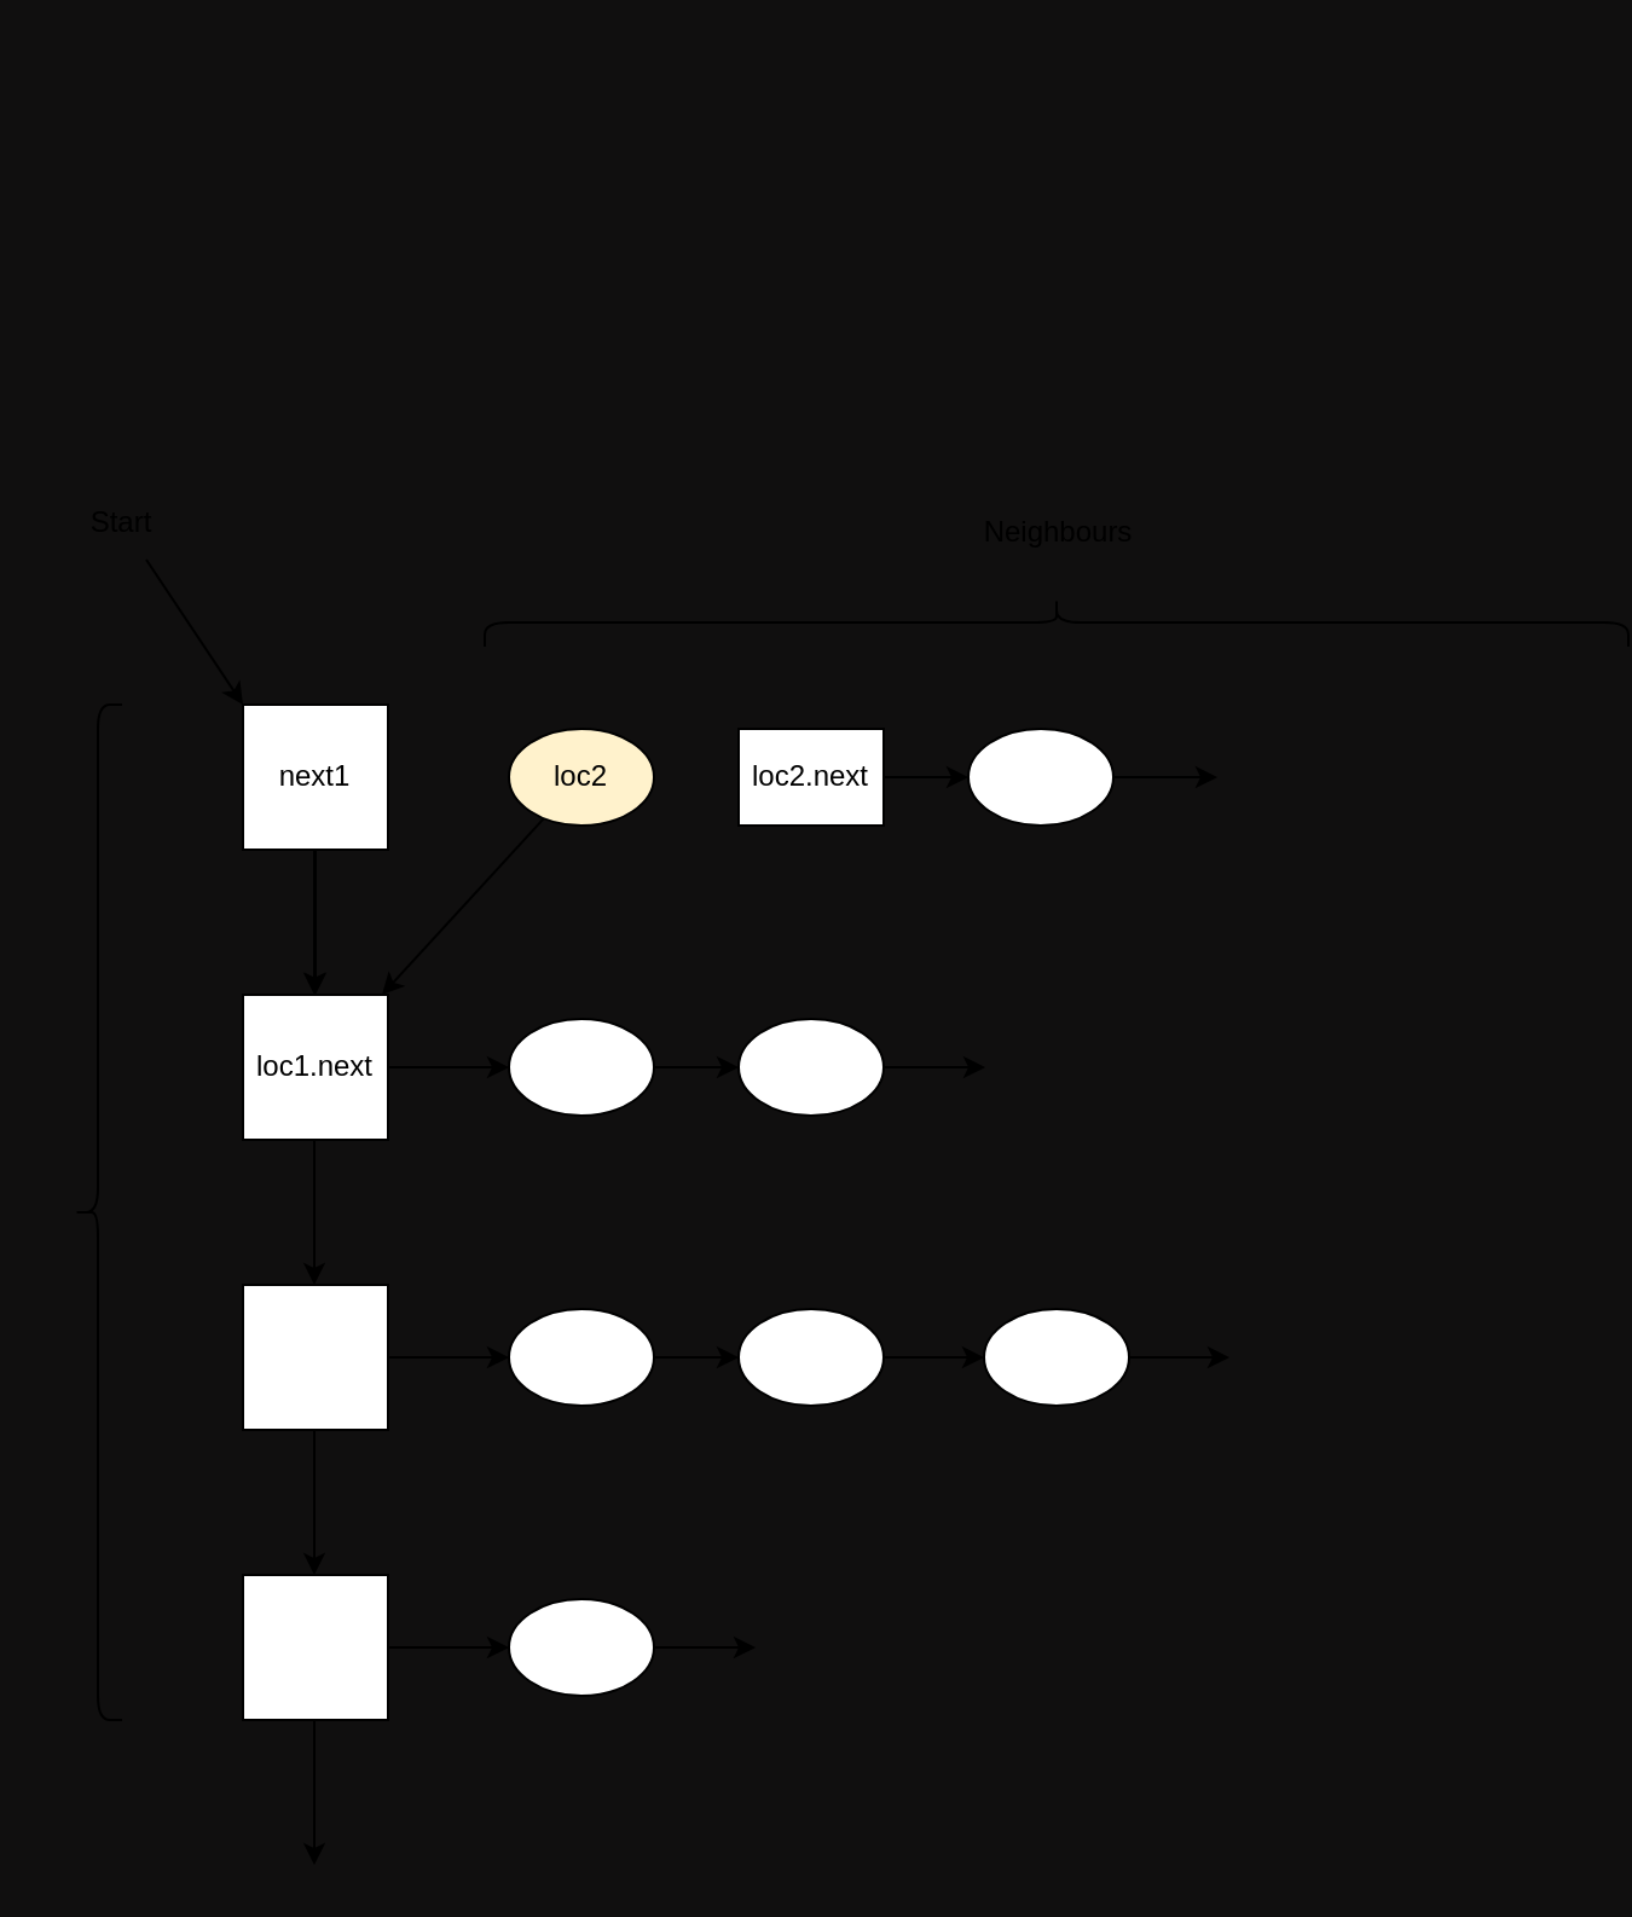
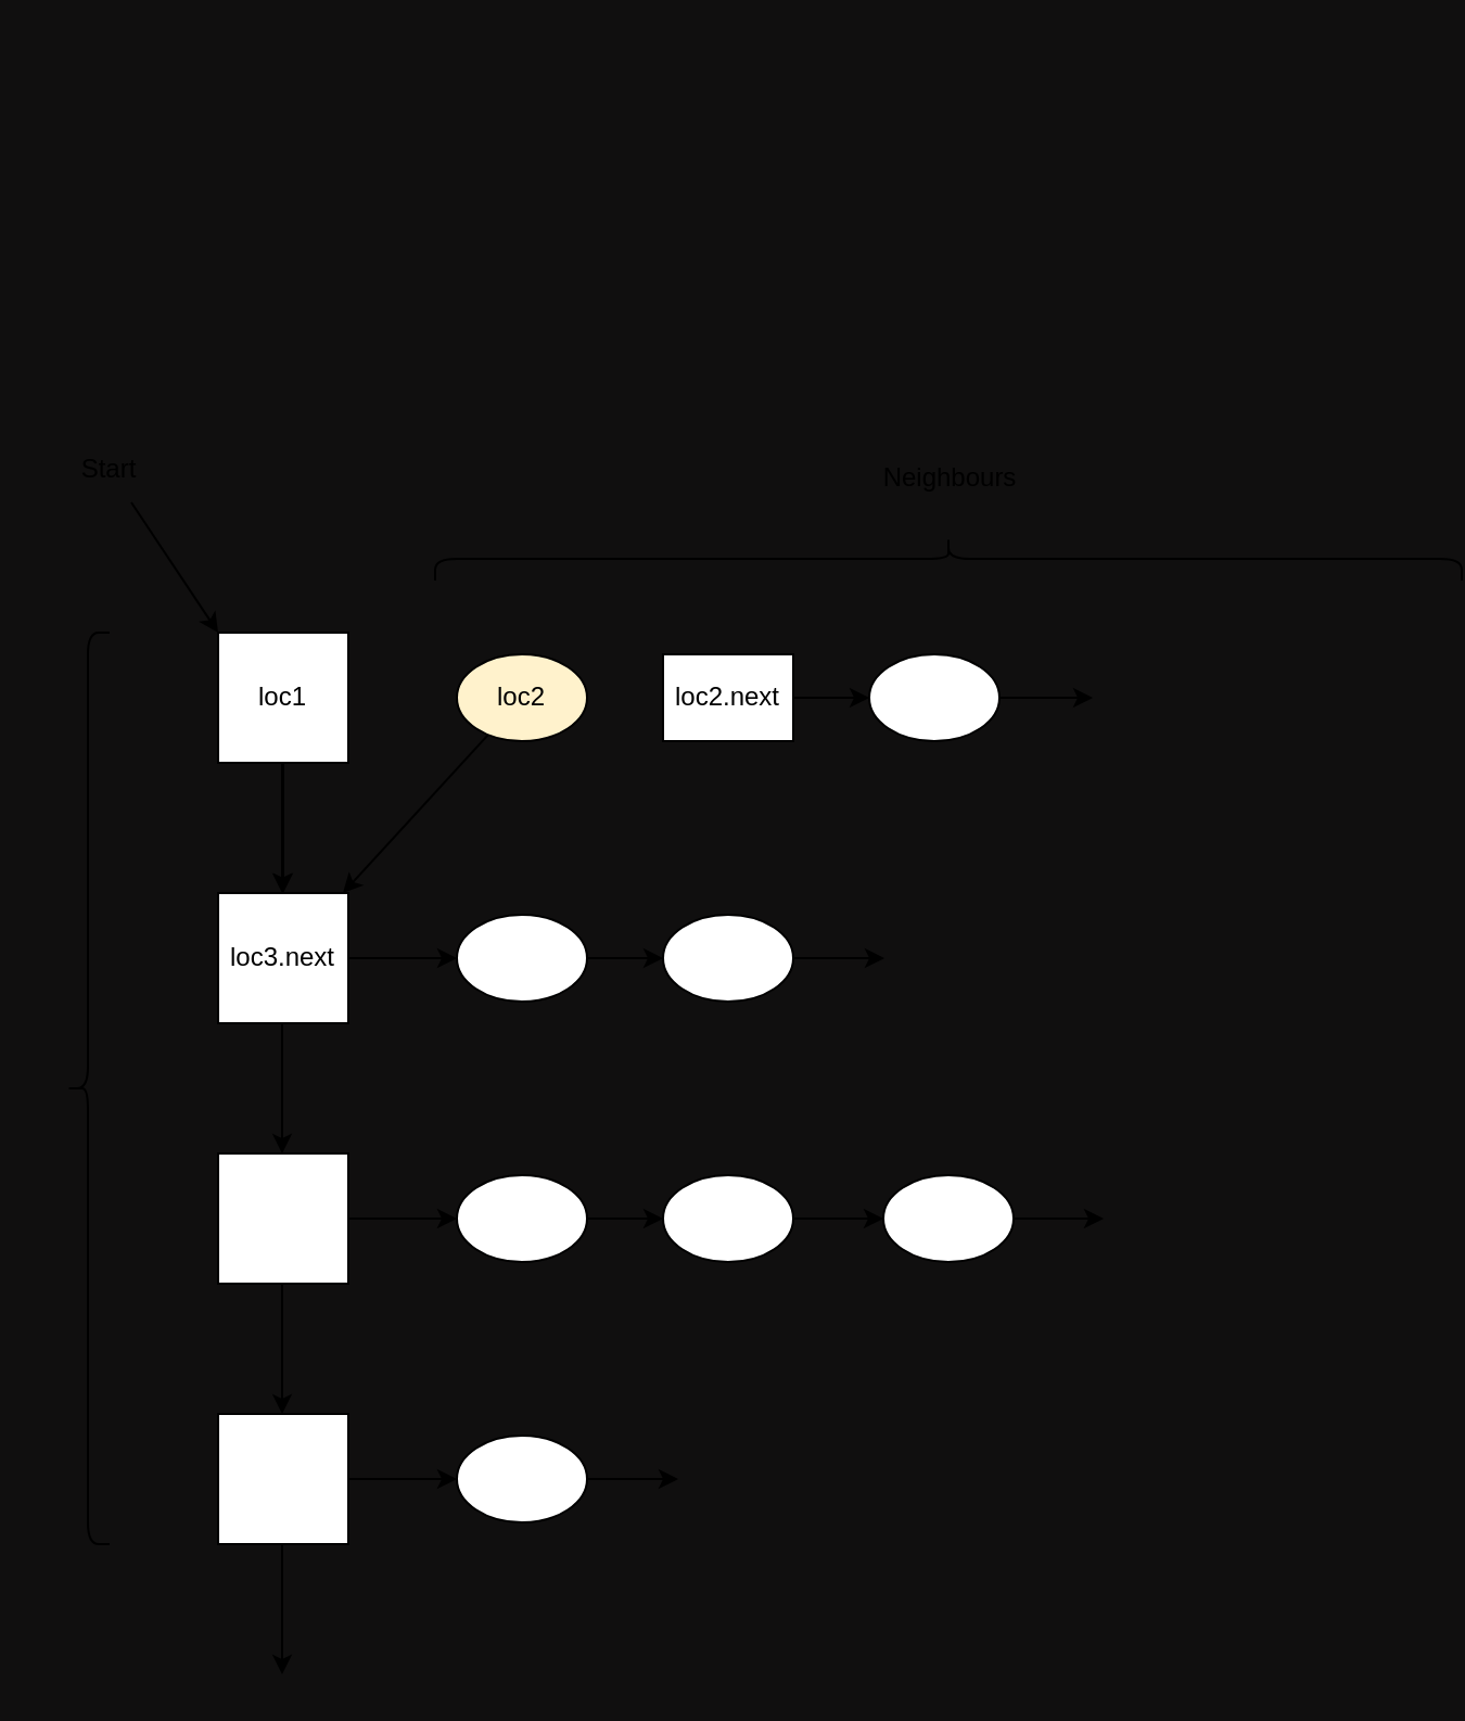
  <mxCell id="0" />
  <mxCell id="1" parent="0" />
  <mxCell id="2" value="" style="edgeStyle=none;html=1;" parent="1" source="3" target="9" edge="1"><mxGeometry relative="1" as="geometry" /></mxCell>
- <mxCell id="3" value="next1" style="whiteSpace=wrap;html=1;aspect=fixed;" parent="1" vertex="1"><mxGeometry x="100" y="291" width="60" height="60" as="geometry" /></mxCell>
+ <mxCell id="3" value="loc1" style="whiteSpace=wrap;html=1;aspect=fixed;" parent="1" vertex="1"><mxGeometry x="100" y="291" width="60" height="60" as="geometry" /></mxCell>
  <mxCell id="4" value="Start" style="text;html=1;strokeColor=none;fillColor=none;align=center;verticalAlign=middle;whiteSpace=wrap;rounded=0;" parent="1" vertex="1"><mxGeometry x="20" y="201" width="60" height="30" as="geometry" /></mxCell>
  <mxCell id="5" value="" style="endArrow=classic;html=1;" parent="1" edge="1"><mxGeometry width="50" height="50" relative="1" as="geometry"><mxPoint x="60" y="231" as="sourcePoint" /><mxPoint x="100" y="291" as="targetPoint" /><Array as="points" /></mxGeometry></mxCell>
  <mxCell id="6" value="" style="edgeStyle=none;html=1;" parent="1" source="7" target="32" edge="1"><mxGeometry relative="1" as="geometry" /></mxCell>
  <mxCell id="7" value="" style="whiteSpace=wrap;html=1;aspect=fixed;" parent="1" vertex="1"><mxGeometry x="100" y="531" width="60" height="60" as="geometry" /></mxCell>
  <mxCell id="8" value="" style="edgeStyle=none;html=1;" parent="1" source="9" target="30" edge="1"><mxGeometry relative="1" as="geometry" /></mxCell>
- <mxCell id="9" value="loc1.next" style="whiteSpace=wrap;html=1;aspect=fixed;" parent="1" vertex="1"><mxGeometry x="100" y="411" width="60" height="60" as="geometry" /></mxCell>
+ <mxCell id="9" value="loc3.next" style="whiteSpace=wrap;html=1;aspect=fixed;" parent="1" vertex="1"><mxGeometry x="100" y="411" width="60" height="60" as="geometry" /></mxCell>
  <mxCell id="10" value="" style="edgeStyle=none;html=1;" parent="1" source="11" target="34" edge="1"><mxGeometry relative="1" as="geometry" /></mxCell>
  <mxCell id="11" value="" style="whiteSpace=wrap;html=1;aspect=fixed;" parent="1" vertex="1"><mxGeometry x="100" y="651" width="60" height="60" as="geometry" /></mxCell>
  <mxCell id="12" value="" style="endArrow=classic;html=1;" parent="1" edge="1"><mxGeometry width="50" height="50" relative="1" as="geometry"><mxPoint x="129.5" y="351" as="sourcePoint" /><mxPoint x="129.5" y="411" as="targetPoint" /></mxGeometry></mxCell>
  <mxCell id="13" value="" style="endArrow=classic;html=1;" parent="1" edge="1"><mxGeometry width="50" height="50" relative="1" as="geometry"><mxPoint x="129.5" y="471" as="sourcePoint" /><mxPoint x="129.5" y="531" as="targetPoint" /></mxGeometry></mxCell>
  <mxCell id="14" value="" style="endArrow=classic;html=1;" parent="1" edge="1"><mxGeometry width="50" height="50" relative="1" as="geometry"><mxPoint x="129.5" y="591" as="sourcePoint" /><mxPoint x="129.5" y="651" as="targetPoint" /></mxGeometry></mxCell>
  <mxCell id="15" value="" style="endArrow=classic;html=1;" parent="1" edge="1"><mxGeometry width="50" height="50" relative="1" as="geometry"><mxPoint x="129.5" y="711" as="sourcePoint" /><mxPoint x="129.5" y="771" as="targetPoint" /></mxGeometry></mxCell>
  <mxCell id="16" value="" style="shape=curlyBracket;whiteSpace=wrap;html=1;rounded=1;labelPosition=left;verticalLabelPosition=middle;align=right;verticalAlign=middle;" parent="1" vertex="1"><mxGeometry x="30" y="291" width="20" height="420" as="geometry" /></mxCell>
  <mxCell id="17" value="" style="edgeStyle=none;html=1;" parent="1" source="18" target="9" edge="1"><mxGeometry relative="1" as="geometry" /></mxCell>
  <mxCell id="18" value="loc2" style="ellipse;whiteSpace=wrap;html=1;fillColor=#fff2cc;" parent="1" vertex="1"><mxGeometry x="210" y="301" width="60" height="40" as="geometry" /></mxCell>
  <mxCell id="19" value="" style="edgeStyle=none;html=1;" parent="1" source="20" target="22" edge="1"><mxGeometry relative="1" as="geometry" /></mxCell>
  <mxCell id="20" value="loc2.next" style="whiteSpace=wrap;html=1;rounded=0;" parent="1" vertex="1"><mxGeometry x="305" y="301" width="60" height="40" as="geometry" /></mxCell>
  <mxCell id="21" style="edgeStyle=none;html=1;exitX=1;exitY=0.5;exitDx=0;exitDy=0;" edge="1" parent="1" source="22"><mxGeometry relative="1" as="geometry"><mxPoint x="503" y="321" as="targetPoint" /></mxGeometry></mxCell>
  <mxCell id="22" value="" style="ellipse;whiteSpace=wrap;html=1;" parent="1" vertex="1"><mxGeometry x="400" y="301" width="60" height="40" as="geometry" /></mxCell>
  <mxCell id="23" style="edgeStyle=none;html=1;" edge="1" parent="1" source="24"><mxGeometry relative="1" as="geometry"><mxPoint x="508" y="561" as="targetPoint" /></mxGeometry></mxCell>
  <mxCell id="24" value="" style="ellipse;whiteSpace=wrap;html=1;" parent="1" vertex="1"><mxGeometry x="406.5" y="541" width="60" height="40" as="geometry" /></mxCell>
  <mxCell id="25" value="" style="edgeStyle=none;html=1;" parent="1" source="26" target="24" edge="1"><mxGeometry relative="1" as="geometry" /></mxCell>
  <mxCell id="26" value="" style="ellipse;whiteSpace=wrap;html=1;" parent="1" vertex="1"><mxGeometry x="305" y="541" width="60" height="40" as="geometry" /></mxCell>
  <mxCell id="27" style="edgeStyle=none;html=1;exitX=1;exitY=0.5;exitDx=0;exitDy=0;" edge="1" parent="1" source="28"><mxGeometry relative="1" as="geometry"><mxPoint x="407" y="441" as="targetPoint" /></mxGeometry></mxCell>
  <mxCell id="28" value="" style="ellipse;whiteSpace=wrap;html=1;" parent="1" vertex="1"><mxGeometry x="305" y="421" width="60" height="40" as="geometry" /></mxCell>
  <mxCell id="29" value="" style="edgeStyle=none;html=1;" parent="1" source="30" target="28" edge="1"><mxGeometry relative="1" as="geometry" /></mxCell>
  <mxCell id="30" value="" style="ellipse;whiteSpace=wrap;html=1;" parent="1" vertex="1"><mxGeometry x="210" y="421" width="60" height="40" as="geometry" /></mxCell>
  <mxCell id="31" value="" style="edgeStyle=none;html=1;" parent="1" source="32" target="26" edge="1"><mxGeometry relative="1" as="geometry" /></mxCell>
  <mxCell id="32" value="" style="ellipse;whiteSpace=wrap;html=1;" parent="1" vertex="1"><mxGeometry x="210" y="541" width="60" height="40" as="geometry" /></mxCell>
  <mxCell id="33" style="edgeStyle=none;html=1;exitX=1;exitY=0.5;exitDx=0;exitDy=0;" edge="1" parent="1" source="34"><mxGeometry relative="1" as="geometry"><mxPoint x="312" y="681" as="targetPoint" /></mxGeometry></mxCell>
  <mxCell id="34" value="" style="ellipse;whiteSpace=wrap;html=1;" parent="1" vertex="1"><mxGeometry x="210" y="661" width="60" height="40" as="geometry" /></mxCell>
  <mxCell id="35" value="Neighbours" style="text;html=1;align=center;verticalAlign=middle;resizable=0;points=[];autosize=1;strokeColor=none;fillColor=none;" parent="1" vertex="1"><mxGeometry x="397" y="207" width="79" height="26" as="geometry" /></mxCell>
  <mxCell id="36" value="" style="shape=curlyBracket;whiteSpace=wrap;html=1;rounded=1;labelPosition=left;verticalLabelPosition=middle;align=right;verticalAlign=middle;rotation=90;" parent="1" vertex="1"><mxGeometry x="426.5" y="20.5" width="20" height="473" as="geometry" /></mxCell>
